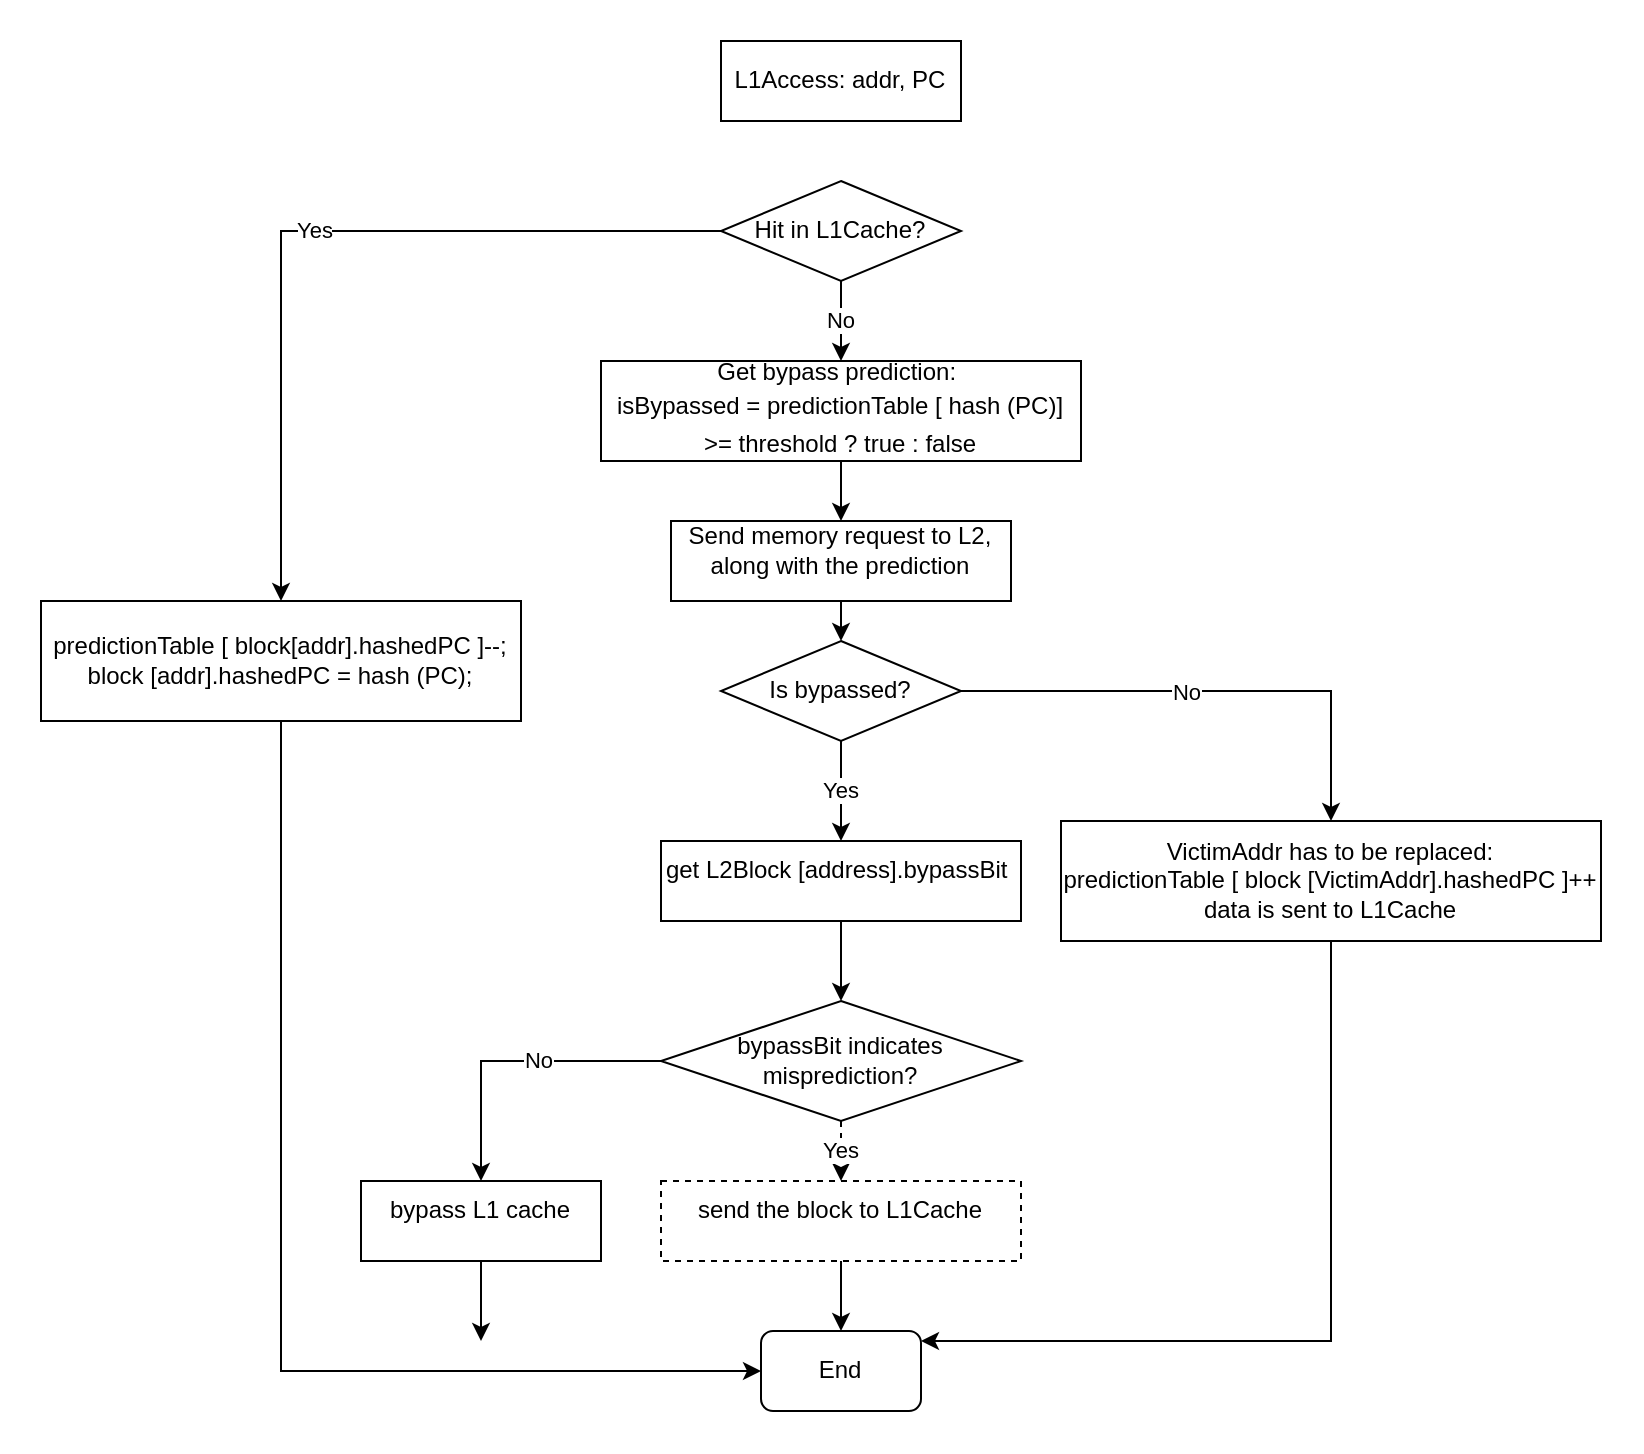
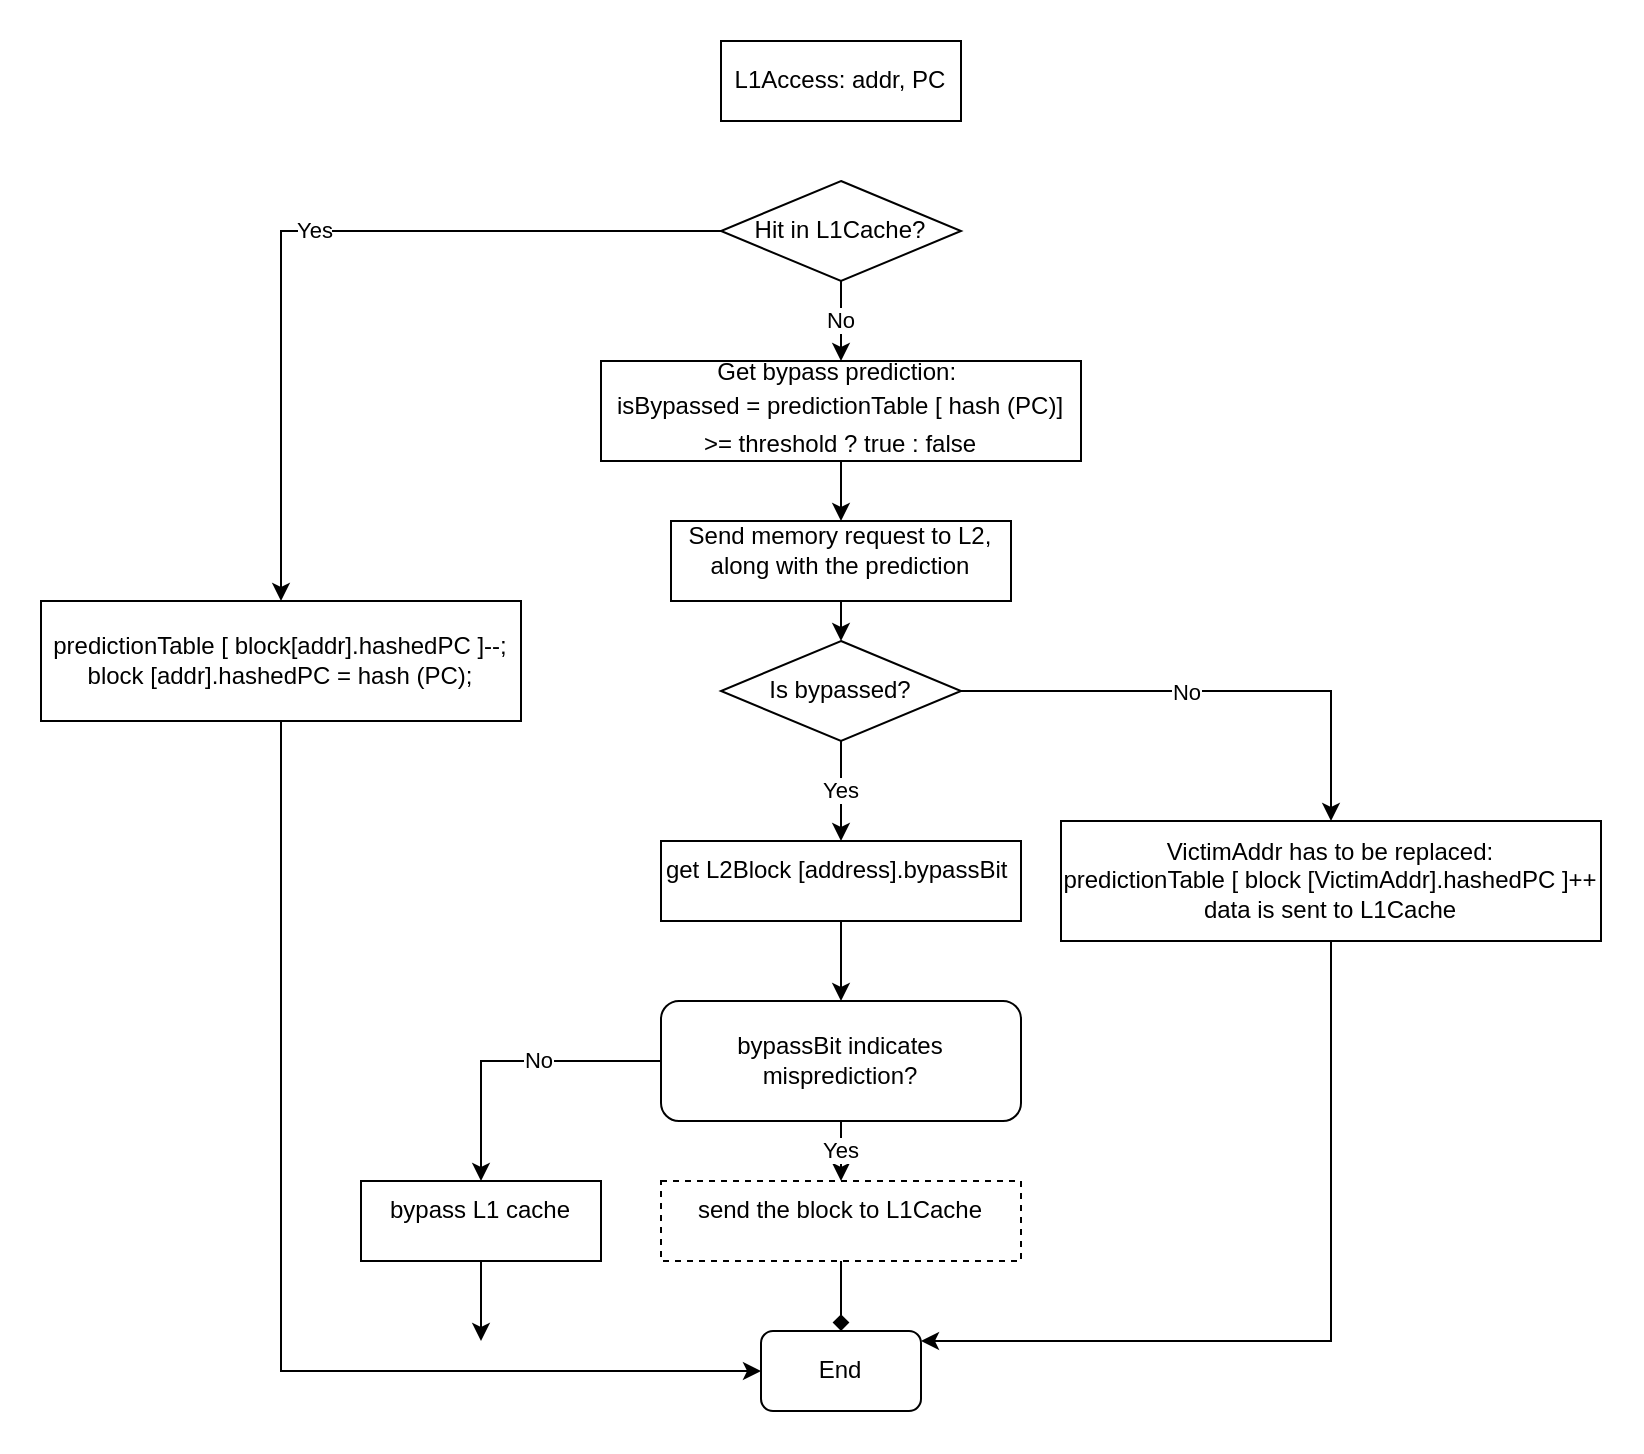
  <mxCell id="0" />
  <mxCell id="1" parent="0" />
  <mxCell id="2" value="L1Access: addr, PC" style="rounded=0;whiteSpace=wrap;html=1;" parent="1" vertex="1"><mxGeometry x="360" y="20" width="120" height="40" as="geometry" /></mxCell>
  <mxCell id="3" value="Yes" style="edgeStyle=orthogonalEdgeStyle;rounded=0;orthogonalLoop=1;jettySize=auto;html=1;entryX=0.5;entryY=0;entryDx=0;entryDy=0;exitX=0;exitY=0.5;exitDx=0;exitDy=0;" parent="1" source="5" target="7" edge="1"><mxGeometry relative="1" as="geometry"><mxPoint x="350" y="105" as="sourcePoint" /><Array as="points"><mxPoint x="140" y="115" /></Array></mxGeometry></mxCell>
  <mxCell id="4" value="No" style="edgeStyle=orthogonalEdgeStyle;rounded=0;orthogonalLoop=1;jettySize=auto;html=1;exitX=0.5;exitY=1;exitDx=0;exitDy=0;entryX=0.5;entryY=0;entryDx=0;entryDy=0;" parent="1" source="5" target="10" edge="1"><mxGeometry relative="1" as="geometry" /></mxCell>
  <mxCell id="5" value="Hit in L1Cache?" style="rhombus;whiteSpace=wrap;html=1;" parent="1" vertex="1"><mxGeometry x="360" y="90" width="120" height="50" as="geometry" /></mxCell>
  <mxCell id="6" style="edgeStyle=orthogonalEdgeStyle;rounded=0;orthogonalLoop=1;jettySize=auto;html=1;exitX=0.5;exitY=1;exitDx=0;exitDy=0;entryX=0;entryY=0.5;entryDx=0;entryDy=0;" parent="1" source="7" target="8" edge="1"><mxGeometry relative="1" as="geometry" /></mxCell>
  <mxCell id="7" value="&lt;table class=&quot;NormalTable&quot;&gt;&lt;tbody&gt;&lt;tr&gt;&lt;td width=&quot;375&quot;&gt;&lt;span class=&quot;fontstyle0&quot;&gt;&lt;br&gt;predictionTable [ block[addr].hashedPC ]--;&lt;br&gt;&lt;span class=&quot;fontstyle0&quot;&gt;block [addr].hashedPC = hash (PC);&lt;/span&gt;&lt;br&gt;&lt;br style=&quot;line-height: normal&quot;&gt;&lt;/span&gt;&lt;/td&gt;&lt;/tr&gt;&lt;/tbody&gt;&lt;/table&gt; " style="rounded=0;whiteSpace=wrap;html=1;" parent="1" vertex="1"><mxGeometry y="300" width="240" height="60" as="geometry" x="20" /></mxCell>
  <mxCell id="8" value="End" style="rounded=1;whiteSpace=wrap;html=1;" parent="1" vertex="1"><mxGeometry x="380" y="665" width="80" height="40" as="geometry" /></mxCell>
  <mxCell id="9" style="edgeStyle=orthogonalEdgeStyle;rounded=0;orthogonalLoop=1;jettySize=auto;html=1;exitX=0.5;exitY=1;exitDx=0;exitDy=0;entryX=0.5;entryY=0;entryDx=0;entryDy=0;" parent="1" source="10" target="12" edge="1"><mxGeometry relative="1" as="geometry" /></mxCell>
  <mxCell id="10" value="Get bypass prediction:&amp;nbsp;&lt;br&gt;&lt;table class=&quot;NormalTable&quot;&gt;&lt;tbody&gt;&lt;tr&gt;&lt;td width=&quot;370&quot;&gt;&lt;span class=&quot;fontstyle0&quot;&gt;isBypassed = predictionTable [ hash (PC)]&lt;/span&gt;&lt;/td&gt;&lt;/tr&gt;&lt;tr&gt;&lt;td width=&quot;342&quot;&gt;&lt;span class=&quot;fontstyle0&quot;&gt;&amp;gt;= threshold ? true : false&lt;/span&gt;&lt;/td&gt;&lt;/tr&gt;&lt;/tbody&gt;&lt;/table&gt; " style="rounded=0;whiteSpace=wrap;html=1;" parent="1" vertex="1"><mxGeometry x="300" y="180" width="240" height="50" as="geometry" /></mxCell>
  <mxCell id="11" style="edgeStyle=orthogonalEdgeStyle;rounded=0;orthogonalLoop=1;jettySize=auto;html=1;exitX=0.5;exitY=1;exitDx=0;exitDy=0;entryX=0.5;entryY=0;entryDx=0;entryDy=0;" parent="1" source="12" target="16" edge="1"><mxGeometry relative="1" as="geometry" /></mxCell>
  <mxCell id="12" value="Send memory request to L2, along with the prediction&lt;br&gt;&lt;table class=&quot;NormalTable&quot;&gt;&lt;tbody&gt;&lt;tr&gt;&lt;td width=&quot;370&quot;&gt;&lt;/td&gt;&lt;/tr&gt;&lt;tr&gt;&lt;td width=&quot;342&quot;&gt;&lt;/td&gt;&lt;/tr&gt;&lt;/tbody&gt;&lt;/table&gt; " style="rounded=0;whiteSpace=wrap;html=1;" parent="1" vertex="1"><mxGeometry x="335" y="260" width="170" height="40" as="geometry" /></mxCell>
  <mxCell id="13" style="edgeStyle=orthogonalEdgeStyle;rounded=0;orthogonalLoop=1;jettySize=auto;html=1;exitX=1;exitY=0.5;exitDx=0;exitDy=0;entryX=0.5;entryY=0;entryDx=0;entryDy=0;" parent="1" source="16" target="18" edge="1"><mxGeometry relative="1" as="geometry" /></mxCell>
  <mxCell id="14" value="No" style="edgeLabel;html=1;align=center;verticalAlign=middle;resizable=0;points=[];" parent="13" vertex="1" connectable="0"><mxGeometry x="-0.106" relative="1" as="geometry"><mxPoint as="offset" /></mxGeometry></mxCell>
  <mxCell id="15" value="Yes" style="edgeStyle=orthogonalEdgeStyle;rounded=0;orthogonalLoop=1;jettySize=auto;html=1;exitX=0.5;exitY=1;exitDx=0;exitDy=0;entryX=0.5;entryY=0;entryDx=0;entryDy=0;" parent="1" source="16" target="20" edge="1"><mxGeometry relative="1" as="geometry"><Array as="points"><mxPoint x="420" y="410" /><mxPoint x="420" y="410" /></Array></mxGeometry></mxCell>
  <mxCell id="16" value="Is bypassed?" style="rhombus;whiteSpace=wrap;html=1;" parent="1" vertex="1"><mxGeometry x="360" y="320" width="120" height="50" as="geometry" /></mxCell>
  <mxCell id="17" style="edgeStyle=orthogonalEdgeStyle;rounded=0;orthogonalLoop=1;jettySize=auto;html=1;exitX=0.5;exitY=1;exitDx=0;exitDy=0;" parent="1" source="18" target="8" edge="1"><mxGeometry relative="1" as="geometry"><mxPoint x="590" y="670" as="targetPoint" /><Array as="points"><mxPoint x="665" y="670" /></Array></mxGeometry></mxCell>
  <mxCell id="18" value="&lt;span class=&quot;fontstyle0&quot;&gt;VictimAddr has to be replaced:&lt;br&gt;predictionTable [ block [VictimAddr].hashedPC ]++&lt;/span&gt; &lt;br&gt;data is sent to L1Cache&lt;br style=&quot;line-height: normal&quot;&gt; " style="rounded=0;whiteSpace=wrap;html=1;" parent="1" vertex="1"><mxGeometry x="530" y="410" width="270" height="60" as="geometry" /></mxCell>
  <mxCell id="19" style="edgeStyle=orthogonalEdgeStyle;rounded=0;orthogonalLoop=1;jettySize=auto;html=1;exitX=0.5;exitY=1;exitDx=0;exitDy=0;" parent="1" source="20" target="24" edge="1"><mxGeometry relative="1" as="geometry" /></mxCell>
  <mxCell id="20" value="get&amp;nbsp;L2Block [address].bypassBit&amp;nbsp;&lt;br&gt;&lt;table class=&quot;NormalTable&quot;&gt;&lt;tbody&gt;&lt;tr&gt;&lt;td width=&quot;370&quot;&gt;&lt;/td&gt;&lt;/tr&gt;&lt;tr&gt;&lt;td width=&quot;342&quot;&gt;&lt;/td&gt;&lt;/tr&gt;&lt;/tbody&gt;&lt;/table&gt; " style="rounded=0;whiteSpace=wrap;html=1;" parent="1" vertex="1"><mxGeometry x="330" y="420" width="180" height="40" as="geometry" /></mxCell>
- <mxCell id="21" value="Yes" style="edgeStyle=orthogonalEdgeStyle;rounded=0;orthogonalLoop=1;jettySize=auto;html=1;exitX=0.5;exitY=1;exitDx=0;exitDy=0;entryX=0.5;entryY=0;entryDx=0;entryDy=0;dashed=1;" parent="1" source="24" target="26" edge="1"><mxGeometry relative="1" as="geometry" /></mxCell>
+ <mxCell id="21" value="Yes" style="edgeStyle=orthogonalEdgeStyle;rounded=0;orthogonalLoop=1;jettySize=auto;html=1;exitX=0.5;exitY=1;exitDx=0;exitDy=0;entryX=0.5;entryY=0;entryDx=0;entryDy=0;" parent="1" source="24" target="26" edge="1"><mxGeometry relative="1" as="geometry" /></mxCell>
  <mxCell id="22" style="edgeStyle=orthogonalEdgeStyle;rounded=0;orthogonalLoop=1;jettySize=auto;html=1;exitX=0;exitY=0.5;exitDx=0;exitDy=0;entryX=0.5;entryY=0;entryDx=0;entryDy=0;" parent="1" source="24" target="28" edge="1"><mxGeometry relative="1" as="geometry" /></mxCell>
  <mxCell id="23" value="No" style="edgeLabel;html=1;align=center;verticalAlign=middle;resizable=0;points=[];" parent="22" vertex="1" connectable="0"><mxGeometry x="-0.175" y="-1" relative="1" as="geometry"><mxPoint as="offset" /></mxGeometry></mxCell>
- <mxCell id="24" value="bypassBit indicates misprediction?" style="rhombus;whiteSpace=wrap;html=1;" parent="1" vertex="1"><mxGeometry x="330" y="500" width="180" height="60" as="geometry" /></mxCell>
- <mxCell id="25" style="edgeStyle=orthogonalEdgeStyle;rounded=0;orthogonalLoop=1;jettySize=auto;html=1;exitX=0.5;exitY=1;exitDx=0;exitDy=0;entryX=0.5;entryY=0;entryDx=0;entryDy=0;" parent="1" source="26" target="8" edge="1"><mxGeometry relative="1" as="geometry" /></mxCell>
+ <mxCell id="24" value="bypassBit indicates misprediction?" style="whiteSpace=wrap;html=1;rounded=1;" parent="1" vertex="1"><mxGeometry x="330" y="500" width="180" height="60" as="geometry" /></mxCell>
+ <mxCell id="25" style="edgeStyle=orthogonalEdgeStyle;rounded=0;orthogonalLoop=1;jettySize=auto;html=1;exitX=0.5;exitY=1;exitDx=0;exitDy=0;entryX=0.5;entryY=0;entryDx=0;entryDy=0;endArrow=diamond;" parent="1" source="26" target="8" edge="1"><mxGeometry relative="1" as="geometry" /></mxCell>
  <mxCell id="26" value="send the block to L1Cache&lt;br&gt;&lt;table class=&quot;NormalTable&quot;&gt;&lt;tbody&gt;&lt;tr&gt;&lt;td width=&quot;370&quot;&gt;&lt;/td&gt;&lt;/tr&gt;&lt;tr&gt;&lt;td width=&quot;342&quot;&gt;&lt;/td&gt;&lt;/tr&gt;&lt;/tbody&gt;&lt;/table&gt; " style="rounded=0;whiteSpace=wrap;html=1;dashed=1;" parent="1" vertex="1"><mxGeometry x="330" y="590" width="180" height="40" as="geometry" /></mxCell>
  <mxCell id="27" style="edgeStyle=orthogonalEdgeStyle;rounded=0;orthogonalLoop=1;jettySize=auto;html=1;exitX=0.5;exitY=1;exitDx=0;exitDy=0;" parent="1" source="28" edge="1"><mxGeometry relative="1" as="geometry"><mxPoint x="240" y="670" as="targetPoint" /></mxGeometry></mxCell>
  <mxCell id="28" value="&lt;span class=&quot;fontstyle0&quot;&gt;&lt;br&gt;bypass L1 cache&lt;/span&gt; &lt;br&gt;&lt;br style=&quot;line-height: normal&quot;&gt;&lt;table class=&quot;NormalTable&quot;&gt;&lt;tbody&gt;&lt;tr&gt;&lt;td width=&quot;370&quot;&gt;&lt;/td&gt;&lt;/tr&gt;&lt;tr&gt;&lt;td width=&quot;342&quot;&gt;&lt;/td&gt;&lt;/tr&gt;&lt;/tbody&gt;&lt;/table&gt; " style="rounded=0;whiteSpace=wrap;html=1;" parent="1" vertex="1"><mxGeometry x="180" y="590" width="120" height="40" as="geometry" /></mxCell>
